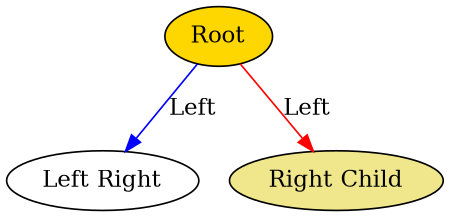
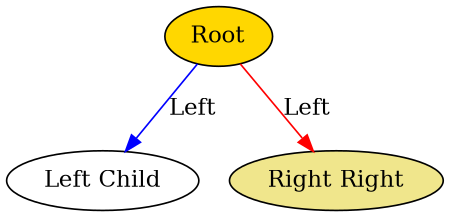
  digraph {
    node [shape=ellipse style=filled]
    n1 [fillcolor=gold label=Root]
-   n2 [fillcolor=white label="Left Right"]
-   n3 [fillcolor=khaki label="Right Child"]
+   n2 [fillcolor=white label="Left Child"]
+   n3 [fillcolor=khaki label="Right Right"]
    n1 -> n2 [color=blue label=Left]
    n1 -> n3 [color=red label=Left]
  }
